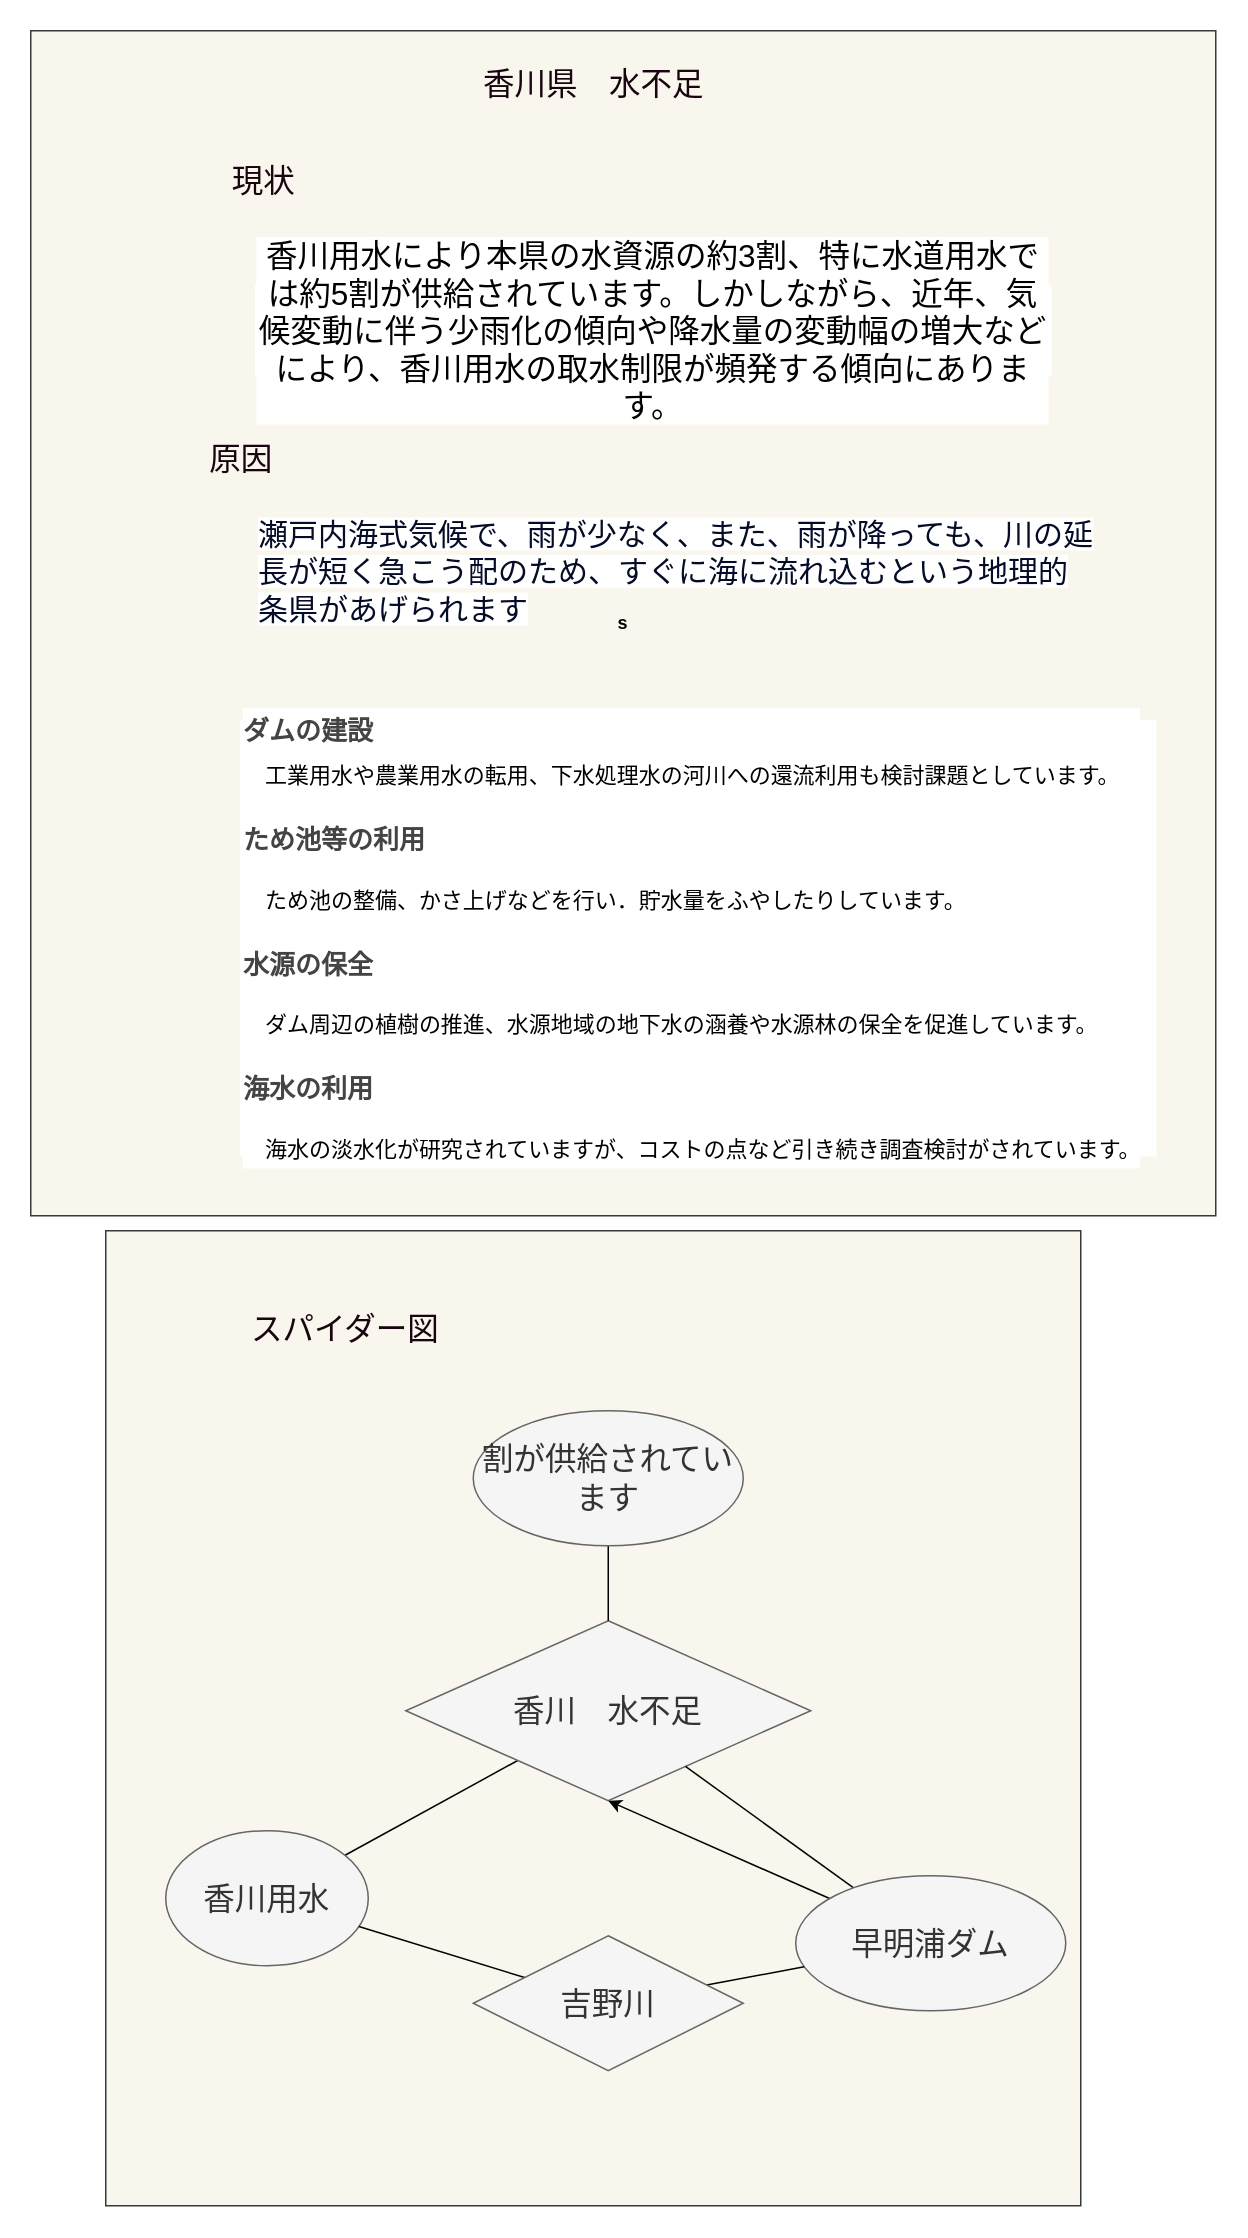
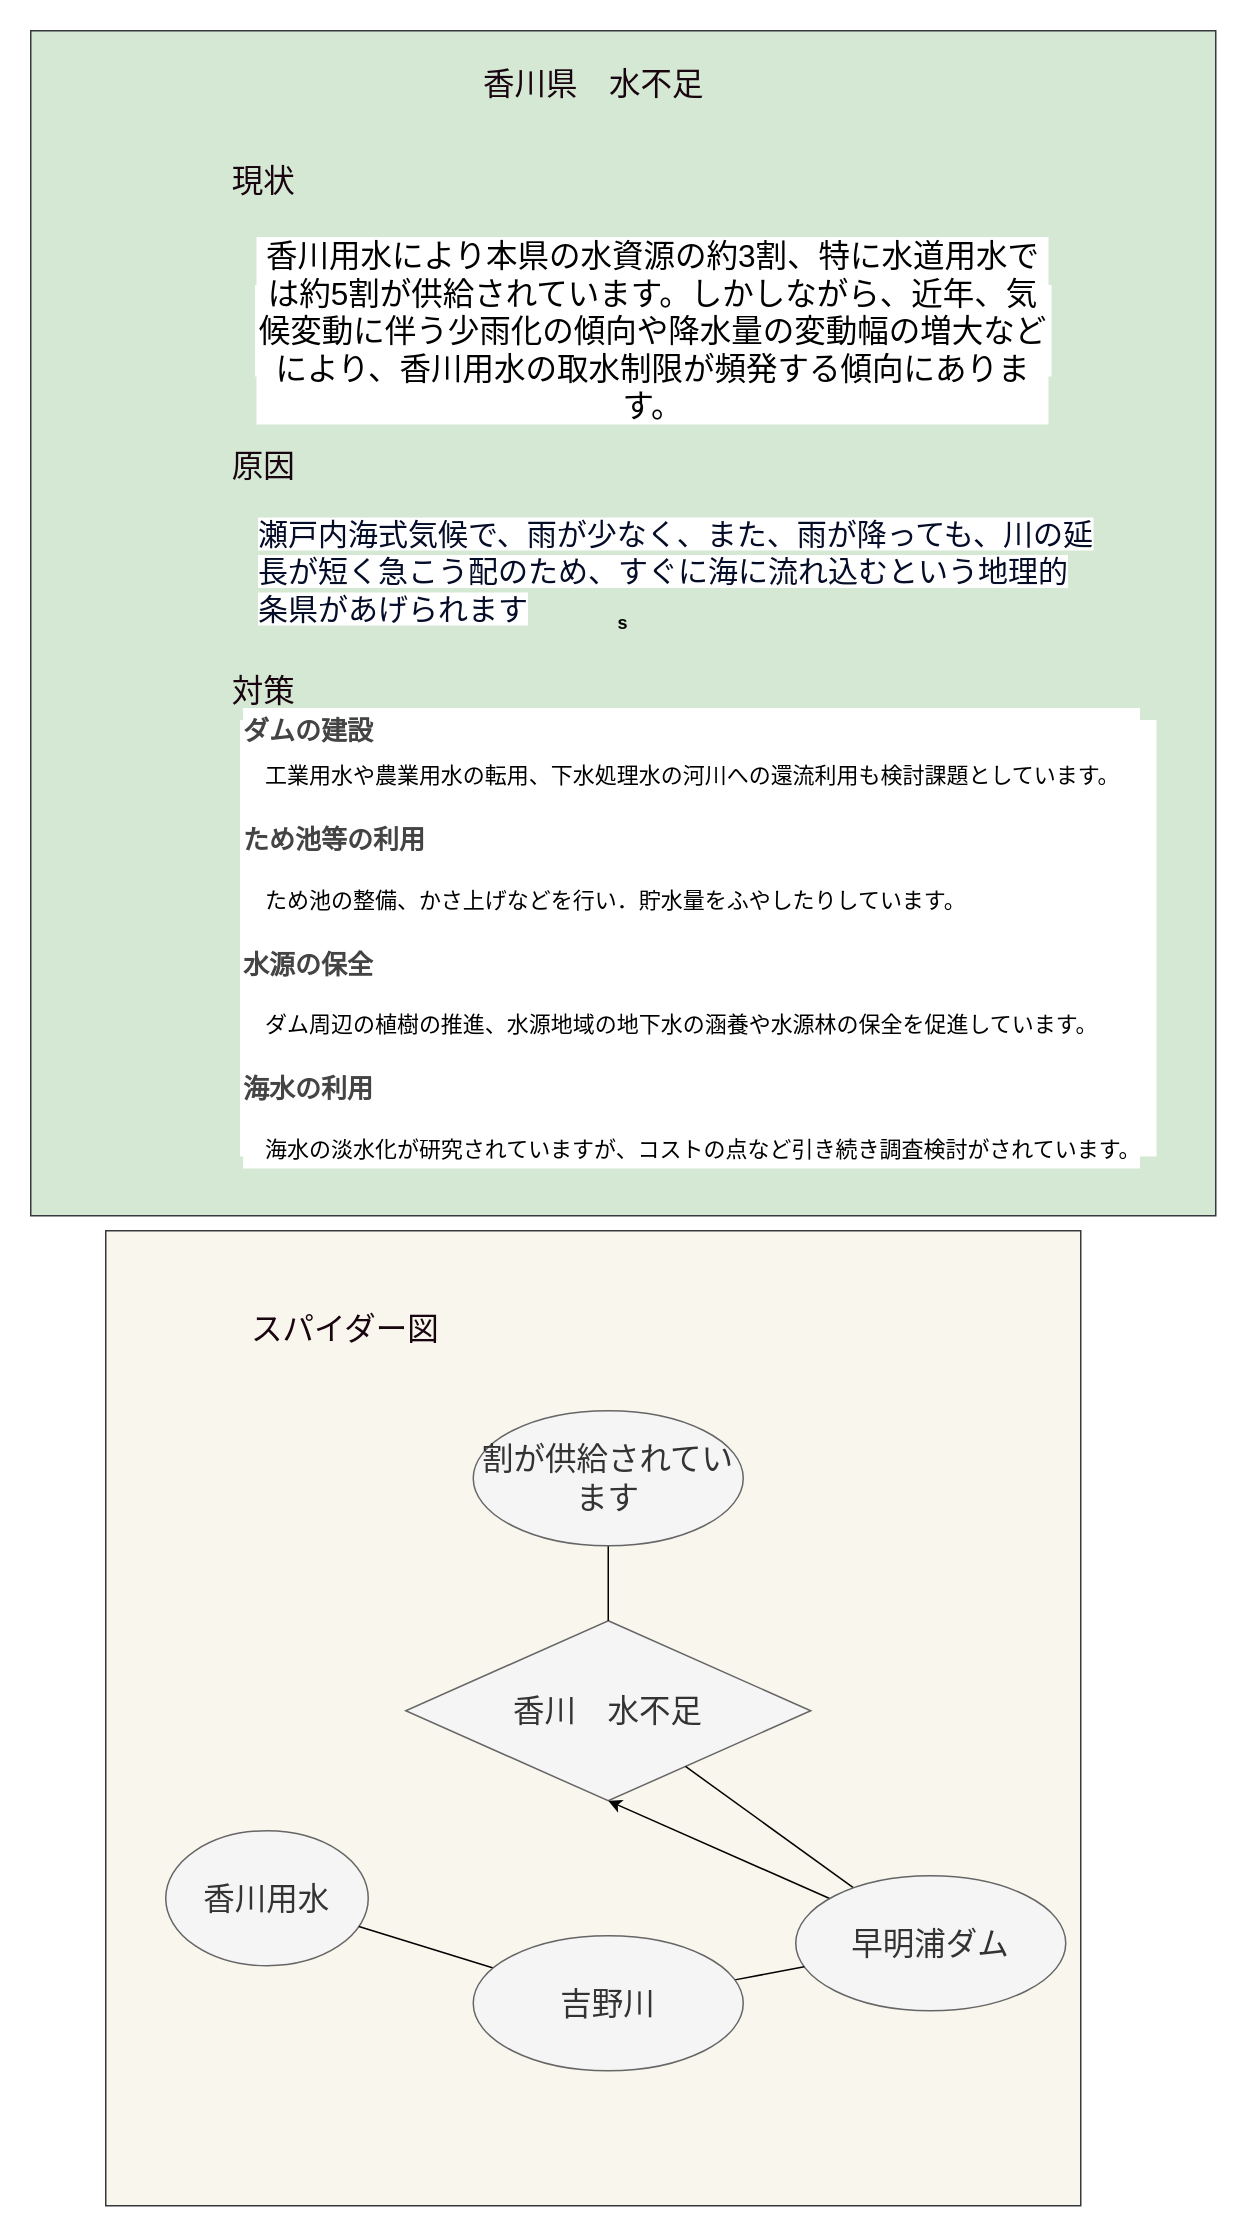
  <mxCell id="0" />
  <mxCell id="1" parent="0" />
- <mxCell id="2" value="s" style="whiteSpace=wrap;html=1;aspect=fixed;movable=1;resizable=1;rotatable=1;deletable=1;editable=1;connectable=1;strokeColor=#36393d;fillColor=#f9f7ed;fontStyle=1" vertex="1" parent="1"><mxGeometry x="20" y="20" width="790" height="790" as="geometry" /></mxCell>
+ <mxCell id="2" value="s" style="whiteSpace=wrap;html=1;aspect=fixed;movable=1;resizable=1;rotatable=1;deletable=1;editable=1;connectable=1;strokeColor=#36393d;fillColor=#d5e8d4;fontStyle=1;" vertex="1" parent="1"><mxGeometry x="20" y="20" width="790" height="790" as="geometry" /></mxCell>
  <mxCell id="3" value="&lt;font style=&quot;font-size: 21px;&quot; color=&quot;#19050f&quot;&gt;香川県　水不足&lt;/font&gt;" style="text;html=1;align=center;verticalAlign=middle;resizable=0;points=[];autosize=1;strokeColor=none;fillColor=none;fontColor=#ededed;" vertex="1" parent="1"><mxGeometry x="310" y="35" width="170" height="40" as="geometry" /></mxCell>
  <mxCell id="4" value="現状" style="text;html=1;align=center;verticalAlign=middle;resizable=0;points=[];autosize=1;strokeColor=none;fillColor=none;fontSize=21;fontColor=#19050F;" vertex="1" parent="1"><mxGeometry x="140" y="100" width="70" height="40" as="geometry" /></mxCell>
- <mxCell id="5" value="原因" style="text;html=1;align=center;verticalAlign=middle;resizable=0;points=[];autosize=1;strokeColor=none;fillColor=none;fontSize=21;fontColor=#19050F;" vertex="1" parent="1"><mxGeometry x="125" y="285" width="70" height="40" as="geometry" /></mxCell>
+ <mxCell id="5" value="原因" style="text;html=1;align=center;verticalAlign=middle;resizable=0;points=[];autosize=1;strokeColor=none;fillColor=none;fontSize=21;fontColor=#19050F;" vertex="1" parent="1"><mxGeometry x="140" y="290" width="70" height="40" as="geometry" /></mxCell>
+ <mxCell id="6" value="対策" style="text;html=1;align=center;verticalAlign=middle;resizable=0;points=[];autosize=1;strokeColor=none;fillColor=none;fontSize=21;fontColor=#19050F;" vertex="1" parent="1"><mxGeometry x="140" y="440" width="70" height="40" as="geometry" /></mxCell>
  <mxCell id="7" value="s雨裏" style="whiteSpace=wrap;html=1;aspect=fixed;movable=1;resizable=1;rotatable=1;deletable=1;editable=1;connectable=1;strokeColor=#36393d;fillColor=#f9f7ed;fontStyle=1" vertex="1" parent="1"><mxGeometry x="70" y="820" width="650" height="650" as="geometry" /></mxCell>
- <mxCell id="8" style="edgeStyle=none;html=1;strokeColor=#000000;fontSize=21;fontColor=#19050F;endArrow=none;endFill=0;" edge="1" parent="1" source="9" target="11"><mxGeometry relative="1" as="geometry" /></mxCell>
  <mxCell id="9" value="香川　水不足" style="rhombus;whiteSpace=wrap;html=1;strokeColor=#666666;fontSize=21;fontColor=#333333;fillColor=#f5f5f5;" vertex="1" parent="1"><mxGeometry x="270" y="1080" width="270" height="120" as="geometry" /></mxCell>
  <mxCell id="10" value="スパイダー図" style="text;html=1;strokeColor=none;fillColor=none;align=center;verticalAlign=middle;whiteSpace=wrap;rounded=0;fontSize=21;fontColor=#19050F;" vertex="1" parent="1"><mxGeometry x="150" y="870" width="160" height="30" as="geometry" /></mxCell>
  <mxCell id="11" value="香川用水" style="ellipse;whiteSpace=wrap;html=1;strokeColor=#666666;fontSize=21;fontColor=#333333;fillColor=#f5f5f5;" vertex="1" parent="1"><mxGeometry x="110" y="1220" width="135" height="90" as="geometry" /></mxCell>
  <mxCell id="12" style="edgeStyle=none;html=1;entryX=0.5;entryY=1;entryDx=0;entryDy=0;fontSize=21;fontColor=#19050F;" edge="1" parent="1" source="14" target="9"><mxGeometry relative="1" as="geometry" /></mxCell>
  <mxCell id="13" style="edgeStyle=none;html=1;fontSize=21;fontColor=#19050F;strokeColor=#000000;endArrow=none;endFill=0;" edge="1" parent="1" source="14" target="9"><mxGeometry relative="1" as="geometry" /></mxCell>
  <mxCell id="14" value="早明浦ダム" style="ellipse;whiteSpace=wrap;html=1;strokeColor=#666666;fontSize=21;fontColor=#333333;fillColor=#f5f5f5;" vertex="1" parent="1"><mxGeometry x="530" y="1250" width="180" height="90" as="geometry" /></mxCell>
  <mxCell id="15" style="edgeStyle=none;html=1;strokeColor=#000000;fontSize=21;fontColor=#19050F;endArrow=none;endFill=0;" edge="1" parent="1" source="17" target="14"><mxGeometry relative="1" as="geometry" /></mxCell>
  <mxCell id="16" style="edgeStyle=none;html=1;strokeColor=#000000;fontSize=21;fontColor=#15050d;endArrow=none;endFill=0;" edge="1" parent="1" source="17" target="11"><mxGeometry relative="1" as="geometry" /></mxCell>
- <mxCell id="17" value="吉野川" style="rhombus;whiteSpace=wrap;html=1;strokeColor=#666666;fontSize=21;fontColor=#333333;fillColor=#f5f5f5;" vertex="1" parent="1"><mxGeometry x="315" y="1290" width="180" height="90" as="geometry" /></mxCell>
+ <mxCell id="17" value="吉野川" style="ellipse;whiteSpace=wrap;html=1;strokeColor=#666666;fontSize=21;fontColor=#333333;fillColor=#f5f5f5;" vertex="1" parent="1"><mxGeometry x="315" y="1290" width="180" height="90" as="geometry" /></mxCell>
  <mxCell id="18" style="edgeStyle=none;html=1;entryX=0.5;entryY=0;entryDx=0;entryDy=0;strokeColor=#000000;fontSize=21;fontColor=#19050F;endArrow=none;endFill=0;" edge="1" parent="1" target="9"><mxGeometry relative="1" as="geometry"><mxPoint x="405" y="1030" as="sourcePoint" /></mxGeometry></mxCell>
  <mxCell id="19" value="割が供給されています" style="ellipse;whiteSpace=wrap;html=1;strokeColor=#666666;fontSize=21;fontColor=#333333;fillColor=#f5f5f5;" vertex="1" parent="1"><mxGeometry x="315" y="940" width="180" height="90" as="geometry" /></mxCell>
  <mxCell id="20" value="&lt;span style=&quot;color: rgb(4, 12, 40); font-family: &amp;quot;Google Sans&amp;quot;, arial, sans-serif; font-size: 20px; background-color: rgb(255, 255, 255);&quot;&gt;瀬戸内海式気候で、雨が少なく、また、雨が降っても、川の延長が短く急こう配のため、すぐに海に流れ込むという地理的条県があげられます&lt;/span&gt;" style="text;html=1;strokeColor=none;fillColor=none;align=left;verticalAlign=middle;whiteSpace=wrap;rounded=0;fontSize=21;fontColor=#19050F;" vertex="1" parent="1"><mxGeometry x="170" y="360" width="560" height="40" as="geometry" /></mxCell>
  <mxCell id="21" value="&lt;span style=&quot;color: rgb(0, 0, 0); font-family: 游ゴシック, YuGothic, 游ゴシック体, &amp;quot;ヒラギノ角ゴ Pro W3&amp;quot;, メイリオ, sans-serif; font-size: 21px; text-align: start;&quot;&gt;香川用水により本県の水資源の約3割、特に水道用水では約5割が供給されています。しかしながら、近年、気候変動に伴う少雨化の傾向や降水量の変動幅の増大などにより、香川用水の取水制限が頻発する傾向にあります。&lt;/span&gt;" style="rounded=0;whiteSpace=wrap;html=1;labelBackgroundColor=#FFFFFF;strokeColor=#FFFFFF;fontSize=21;fontColor=#19050F;" vertex="1" parent="1"><mxGeometry x="170" y="190" width="530" height="60" as="geometry" /></mxCell>
  <mxCell id="22" value="&lt;span id=&quot;docs-internal-guid-51ccad16-7fff-34ff-c38e-ddee99d11b2e&quot;&gt;&lt;p style=&quot;line-height:1.38;margin-top:0pt;margin-bottom:0pt;&quot; dir=&quot;ltr&quot;&gt;&lt;span style=&quot;font-size: 13pt; font-family: Arial, sans-serif; color: rgb(68, 68, 68); background-color: transparent; font-weight: 700; font-variant-numeric: normal; font-variant-east-asian: normal; font-variant-alternates: normal; vertical-align: baseline;&quot;&gt;ダムの建設&lt;/span&gt;&lt;/p&gt;&lt;p style=&quot;line-height:1.38;margin-top:0pt;margin-bottom:0pt;&quot; dir=&quot;ltr&quot;&gt;&lt;span style=&quot;font-size: 11pt; font-family: Arial, sans-serif; color: rgb(0, 0, 0); background-color: transparent; font-variant-numeric: normal; font-variant-east-asian: normal; font-variant-alternates: normal; vertical-align: baseline;&quot;&gt;　工業用水や農業用水の転用、下水処理水の河川への還流利用も検討課題としています。&lt;/span&gt;&lt;/p&gt;&lt;h4 style=&quot;line-height: 1.68; margin-right: 4pt; margin-top: 8pt; margin-bottom: 6pt;&quot; dir=&quot;ltr&quot;&gt;&lt;span style=&quot;font-size: 13pt; font-family: Arial, sans-serif; color: rgb(68, 68, 68); background-color: transparent; font-variant-numeric: normal; font-variant-east-asian: normal; font-variant-alternates: normal; vertical-align: baseline;&quot;&gt;ため池等の利用&lt;/span&gt;&lt;/h4&gt;&lt;p style=&quot;line-height:1.38;margin-top:0pt;margin-bottom:0pt;&quot; dir=&quot;ltr&quot;&gt;&lt;span style=&quot;font-size: 11pt; font-family: Arial, sans-serif; color: rgb(0, 0, 0); background-color: transparent; font-variant-numeric: normal; font-variant-east-asian: normal; font-variant-alternates: normal; vertical-align: baseline;&quot;&gt;　ため池の整備、かさ上げなどを行い．貯水量をふやしたりしています。&lt;/span&gt;&lt;/p&gt;&lt;h4 style=&quot;line-height: 1.68; margin-right: 4pt; margin-top: 8pt; margin-bottom: 6pt;&quot; dir=&quot;ltr&quot;&gt;&lt;span style=&quot;font-size: 13pt; font-family: Arial, sans-serif; color: rgb(68, 68, 68); background-color: transparent; font-variant-numeric: normal; font-variant-east-asian: normal; font-variant-alternates: normal; vertical-align: baseline;&quot;&gt;水源の保全&lt;/span&gt;&lt;/h4&gt;&lt;p style=&quot;line-height:1.38;margin-top:0pt;margin-bottom:0pt;&quot; dir=&quot;ltr&quot;&gt;&lt;span style=&quot;font-size: 11pt; font-family: Arial, sans-serif; color: rgb(0, 0, 0); background-color: transparent; font-variant-numeric: normal; font-variant-east-asian: normal; font-variant-alternates: normal; vertical-align: baseline;&quot;&gt;　ダム周辺の植樹の推進、水源地域の地下水の涵養や水源林の保全を促進しています。&lt;/span&gt;&lt;/p&gt;&lt;h4 style=&quot;line-height: 1.68; margin-right: 4pt; margin-top: 8pt; margin-bottom: 6pt;&quot; dir=&quot;ltr&quot;&gt;&lt;span style=&quot;font-size: 13pt; font-family: Arial, sans-serif; color: rgb(68, 68, 68); background-color: transparent; font-variant-numeric: normal; font-variant-east-asian: normal; font-variant-alternates: normal; vertical-align: baseline;&quot;&gt;海水の利用&lt;/span&gt;&lt;/h4&gt;&lt;p style=&quot;line-height:1.38;margin-top:0pt;margin-bottom:0pt;&quot; dir=&quot;ltr&quot;&gt;&lt;span style=&quot;font-size: 11pt; font-family: Arial, sans-serif; color: rgb(0, 0, 0); background-color: transparent; font-variant-numeric: normal; font-variant-east-asian: normal; font-variant-alternates: normal; vertical-align: baseline;&quot;&gt;　海水の淡水化が研究されていますが、コストの点など引き続き調査検討がされています。&lt;/span&gt;&lt;/p&gt;&lt;/span&gt;" style="rounded=0;whiteSpace=wrap;html=1;labelBackgroundColor=#FFFFFF;strokeColor=#FFFFFF;fontSize=21;fontColor=#15050d;align=left;" vertex="1" parent="1"><mxGeometry x="160" y="480" width="610" height="290" as="geometry" /></mxCell>
